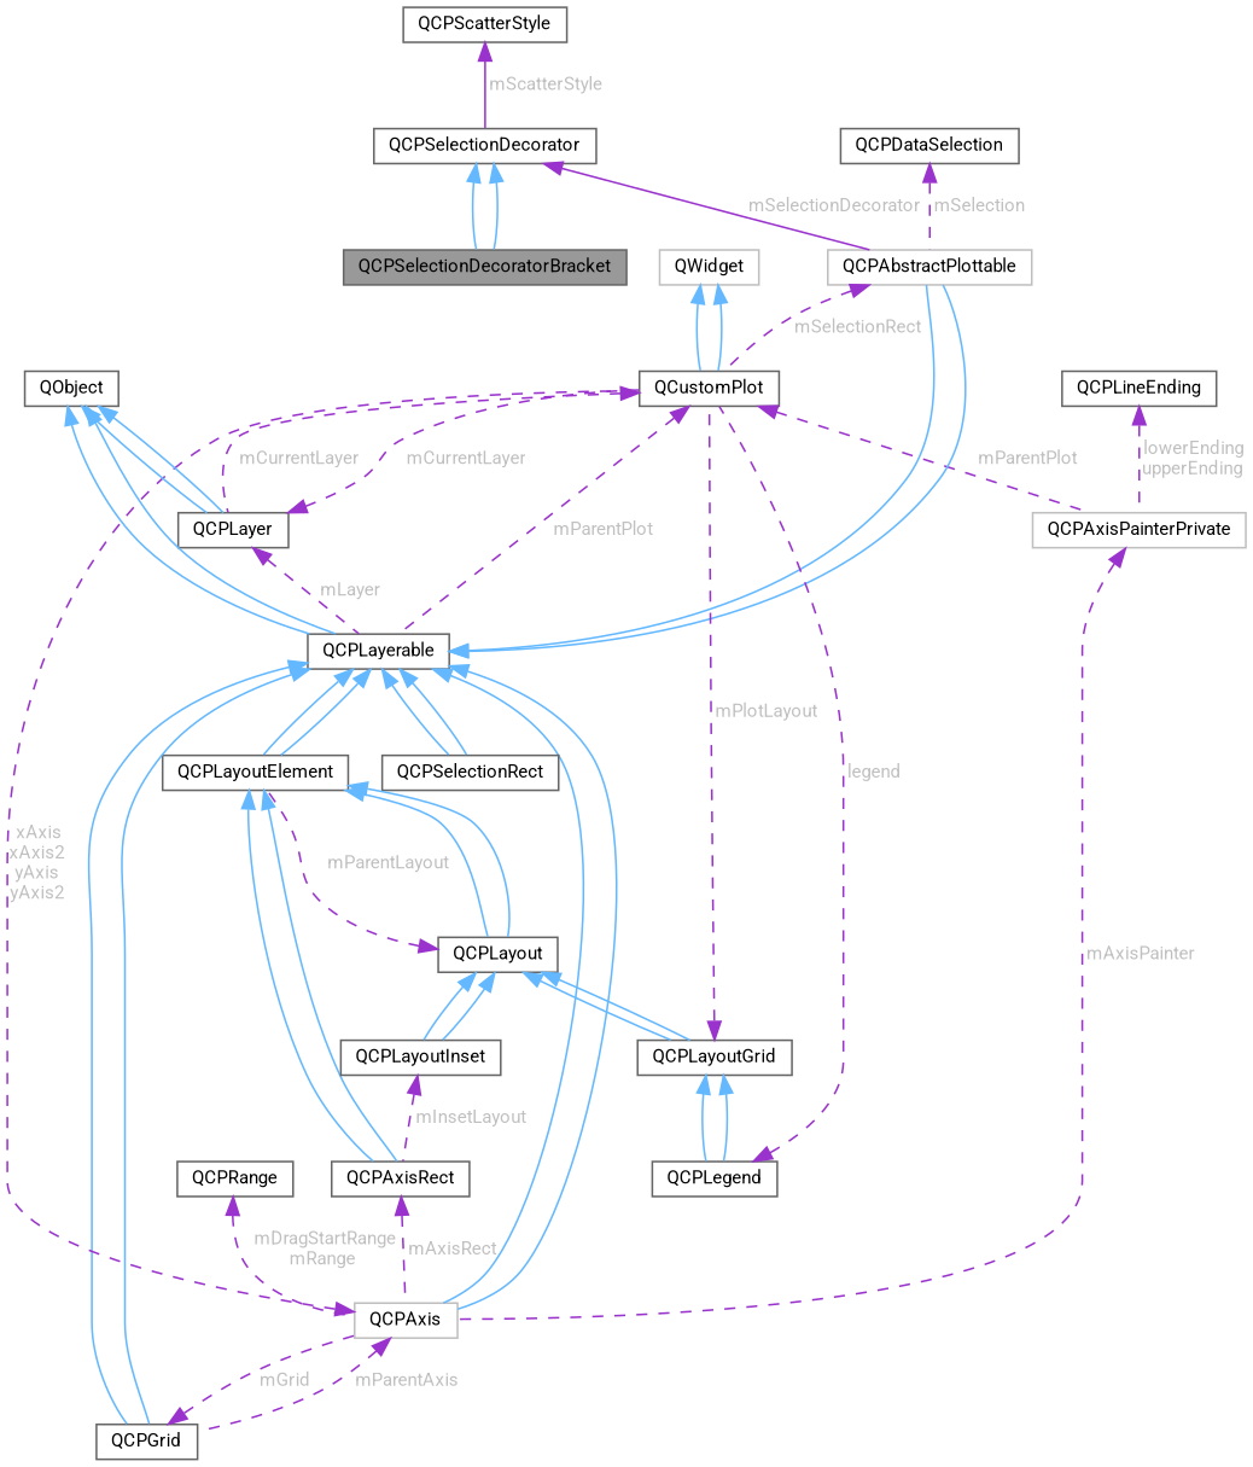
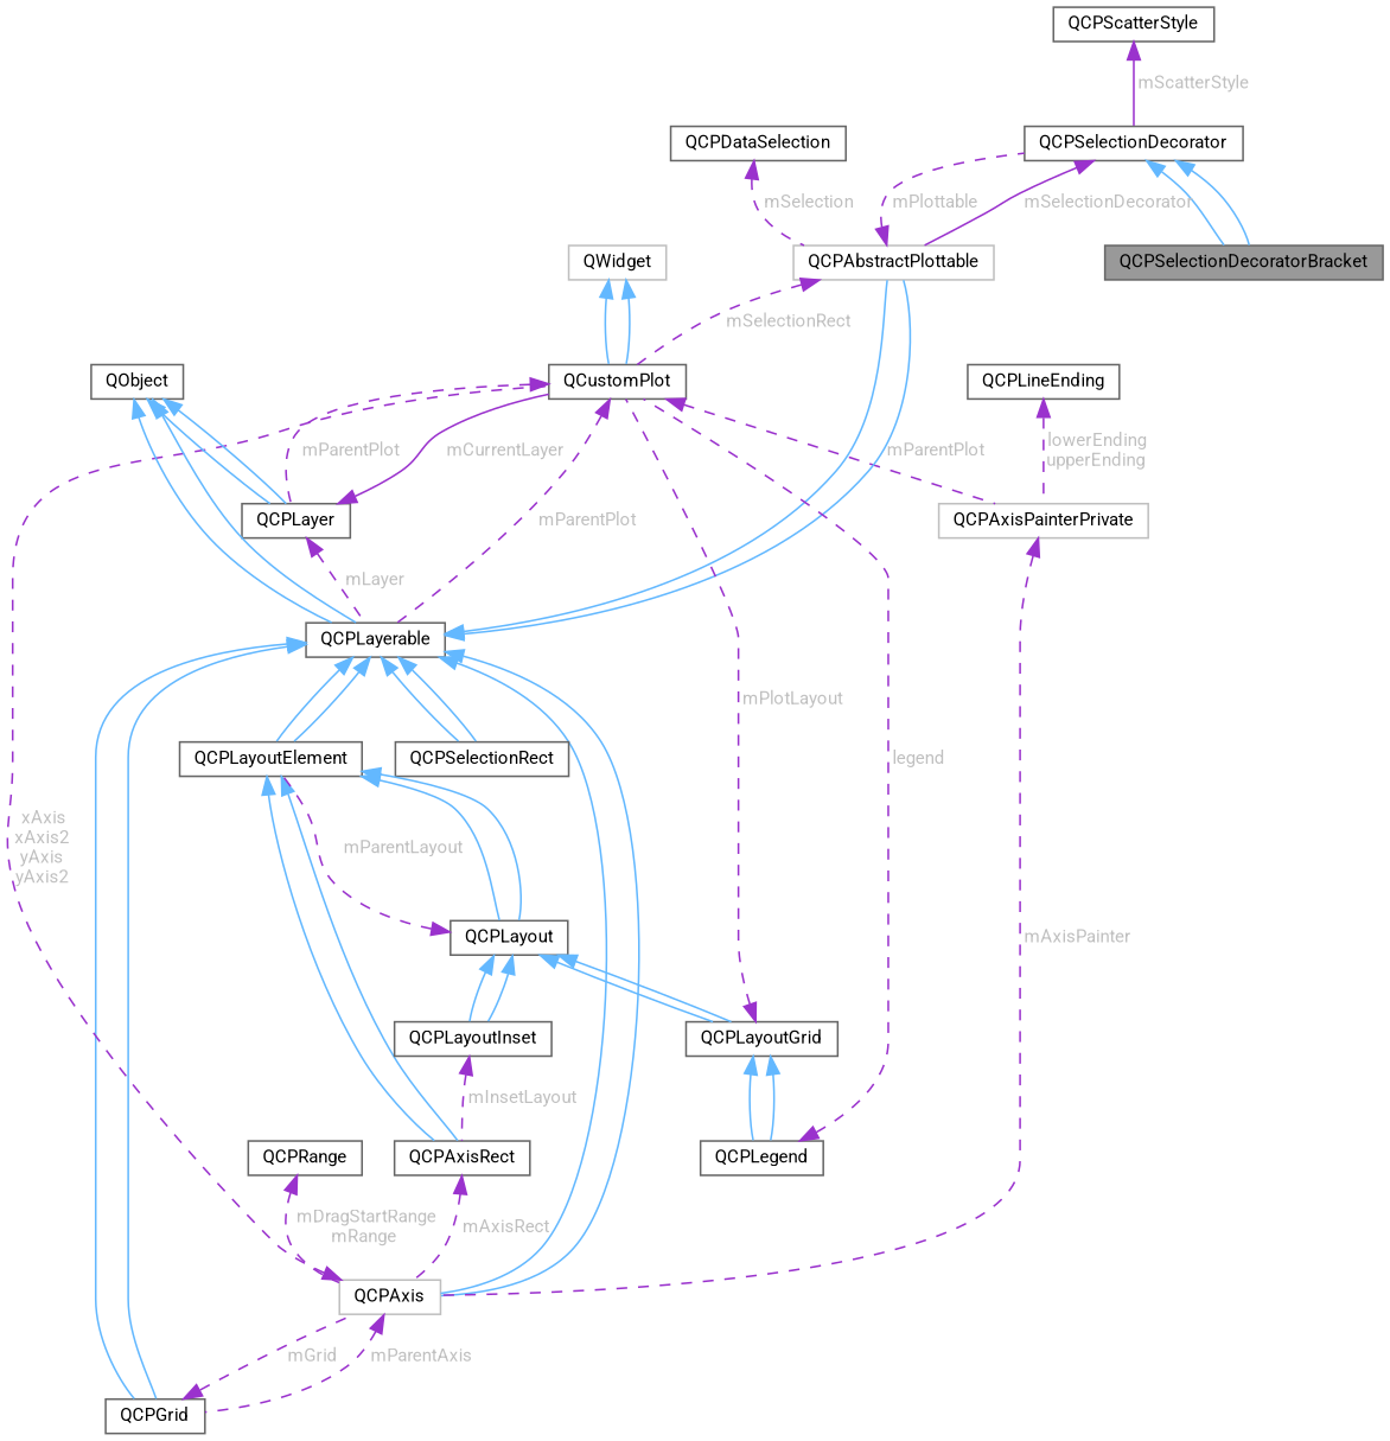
  digraph {
    fontname=Roboto
    node [color=gray40 fillcolor=white fontname=Roboto fontsize=10 shape=box style=filled]
    edge [color=steelblue1 dir=back fontname=Roboto fontsize=10 labelfontname=Helvetica labelfontsize=10 style=solid]
    n1 [fillcolor=grey60 fontcolor=black height=0.2 label=QCPSelectionDecoratorBracket width=0.4]
    n2 [height=0.2 label=QCPSelectionDecorator width=0.4]
    n3 [color=grey75 height=0.2 label=QCPAbstractPlottable width=0.4]
    n4 [height=0.2 label=QCustomPlot width=0.4]
    n5 [height=0.2 label=QCPScatterStyle width=0.4]
    n6 [height=0.2 label=QCPLayerable width=0.4]
    n7 [color=grey75 height=0.2 label=QCPAxis width=0.4]
    n8 [height=0.2 label=QCPLayoutElement width=0.4]
    n9 [height=0.2 label=QCPGrid width=0.4]
    n10 [height=0.2 label=QCPSelectionRect width=0.4]
    n11 [height=0.2 label=QCPAxisRect width=0.4]
    n12 [height=0.2 label=QCPLayout width=0.4]
    n13 [height=0.2 label=QObject width=0.4]
    n14 [height=0.2 label=QCPLayer width=0.4]
    n15 [color=grey75 height=0.2 label=QCPAxisPainterPrivate width=0.4]
    n16 [color=grey75 height=0.2 label=QWidget width=0.4]
    n17 [height=0.2 label=QCPLayoutInset width=0.4]
    n18 [height=0.2 label=QCPLayoutGrid width=0.4]
    n19 [height=0.2 label=QCPLegend width=0.4]
    n20 [height=0.2 label=QCPRange width=0.4]
    n21 [height=0.2 label=QCPLineEnding width=0.4]
    n22 [height=0.2 label=QCPDataSelection width=0.4]
    n2 -> n1
    n2 -> n1
    n2 -> n3 [color=darkorchid3 fontcolor=grey label=" mSelectionDecorator"]
+   n3 -> n2 [color=darkorchid3 fontcolor=grey label=" mPlottable" style=dashed]
    n3 -> n4 [color=darkorchid3 fontcolor=grey label=" mSelectionRect" style=dashed]
    n4 -> n6 [color=darkorchid3 fontcolor=grey label=" mParentPlot" style=dashed]
-   n4 -> n14 [color=darkorchid3 fontcolor=grey label=" mCurrentLayer" style=dashed]
+   n4 -> n14 [color=darkorchid3 fontcolor=grey label=" mParentPlot" style=dashed]
    n4 -> n15 [color=darkorchid3 fontcolor=grey label=" mParentPlot" style=dashed]
    n5 -> n2 [color=darkorchid3 fontcolor=grey label=" mScatterStyle"]
    n6 -> n3
    n6 -> n3
    n6 -> n7
    n6 -> n7
    n6 -> n8
    n6 -> n8
    n6 -> n9
    n6 -> n9
    n6 -> n10
    n6 -> n10
    n7 -> n4 [color=darkorchid3 fontcolor=grey label=" xAxis\nxAxis2\nyAxis\nyAxis2" style=dashed]
    n7 -> n9 [color=darkorchid3 fontcolor=grey label=" mParentAxis" style=dashed]
    n8 -> n11
    n8 -> n11
    n8 -> n12
    n8 -> n12
    n9 -> n7 [color=darkorchid3 fontcolor=grey label=" mGrid" style=dashed]
    n11 -> n7 [color=darkorchid3 fontcolor=grey label=" mAxisRect" style=dashed]
    n12 -> n8 [color=darkorchid3 fontcolor=grey label=" mParentLayout" style=dashed]
    n12 -> n17
    n12 -> n17
    n12 -> n18
    n12 -> n18
    n13 -> n6
    n13 -> n6
    n13 -> n14
    n13 -> n14
-   n14 -> n4 [color=darkorchid3 fontcolor=grey label=" mCurrentLayer" style=dashed]
+   n14 -> n4 [color=darkorchid3 fontcolor=grey label=" mCurrentLayer"]
    n14 -> n6 [color=darkorchid3 fontcolor=grey label=" mLayer" style=dashed]
    n15 -> n7 [color=darkorchid3 fontcolor=grey label=" mAxisPainter" style=dashed]
    n16 -> n4
    n16 -> n4
    n17 -> n11 [color=darkorchid3 fontcolor=grey label=" mInsetLayout" style=dashed]
    n18 -> n4 [color=darkorchid3 fontcolor=grey label=" mPlotLayout" style=dashed]
    n18 -> n19
    n18 -> n19
    n19 -> n4 [color=darkorchid3 fontcolor=grey label=" legend" style=dashed]
    n20 -> n7 [color=darkorchid3 fontcolor=grey label=" mDragStartRange\nmRange" style=dashed]
    n21 -> n15 [color=darkorchid3 fontcolor=grey label=" lowerEnding\nupperEnding" style=dashed]
    n22 -> n3 [color=darkorchid3 fontcolor=grey label=" mSelection" style=dashed]
  }
